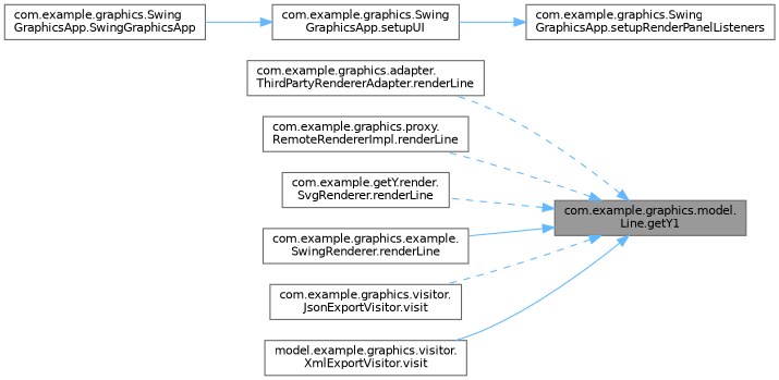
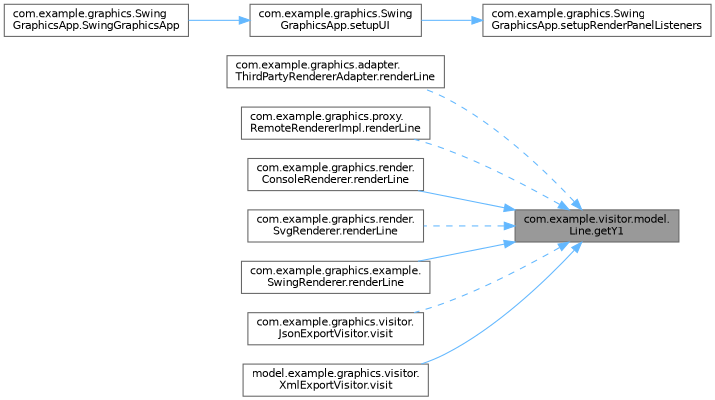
  digraph {
    rankdir=RL
    node [color=grey40 fillcolor=white fontname=Helvetica fontsize=10 shape=box style=filled]
    edge [color=steelblue1 dir=back fontname=Helvetica fontsize=10 labelfontname=Helvetica labelfontsize=10 style=solid]
-   n1 [color=gray40 fillcolor=grey60 fontcolor=black height=0.2 label="com.example.graphics.model.\lLine.getY1" width=0.4]
+   n1 [color=gray40 fillcolor=grey60 fontcolor=black height=0.2 label="com.example.visitor.model.\lLine.getY1" width=0.4]
    n2 [height=0.2 label="com.example.graphics.adapter.\lThirdPartyRendererAdapter.renderLine" width=0.4]
    n3 [height=0.2 label="com.example.graphics.proxy.\lRemoteRendererImpl.renderLine" width=0.4]
-   n5 [height=0.2 label="com.example.getY.render.\lSvgRenderer.renderLine" width=0.4]
+   n4 [height=0.2 label="com.example.graphics.render.\lConsoleRenderer.renderLine" width=0.4]
+   n5 [height=0.2 label="com.example.graphics.render.\lSvgRenderer.renderLine" width=0.4]
    n6 [height=0.2 label="com.example.graphics.example.\lSwingRenderer.renderLine" width=0.4]
    n7 [height=0.2 label="com.example.graphics.visitor.\lJsonExportVisitor.visit" width=0.4]
    n8 [height=0.2 label="model.example.graphics.visitor.\lXmlExportVisitor.visit" width=0.4]
    n9 [height=0.2 label="com.example.graphics.Swing\lGraphicsApp.setupRenderPanelListeners" width=0.4]
    n10 [height=0.2 label="com.example.graphics.Swing\lGraphicsApp.setupUI" width=0.4]
    n11 [height=0.2 label="com.example.graphics.Swing\lGraphicsApp.SwingGraphicsApp" width=0.4]
    n1 -> n2 [style=dashed]
    n1 -> n3 [style=dashed]
+   n1 -> n4
    n1 -> n5 [style=dashed]
    n1 -> n6
    n1 -> n7 [style=dashed]
    n1 -> n8
    n9 -> n10
    n10 -> n11
  }
